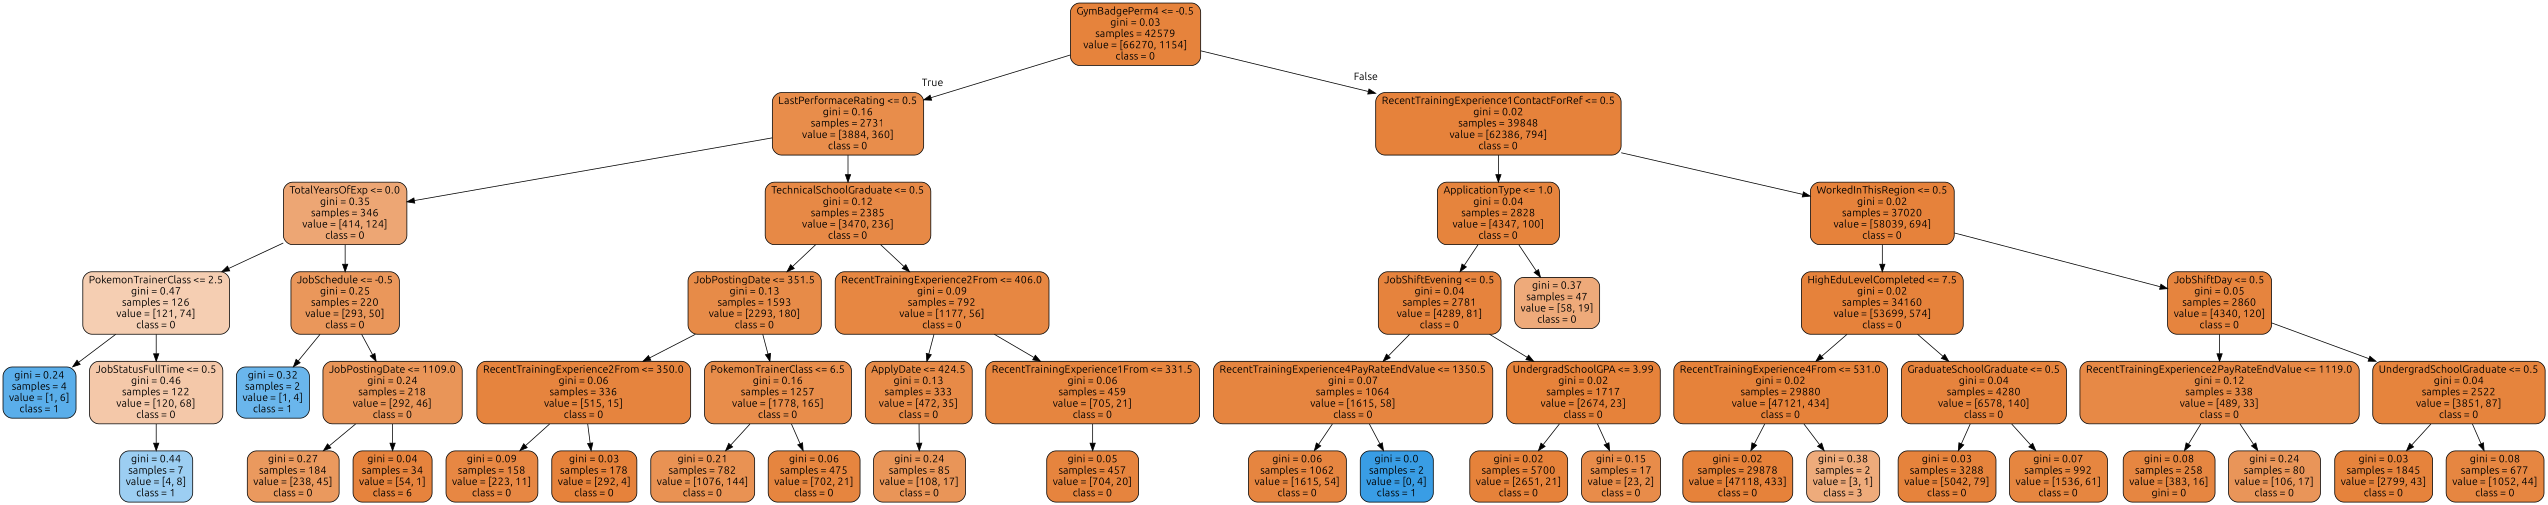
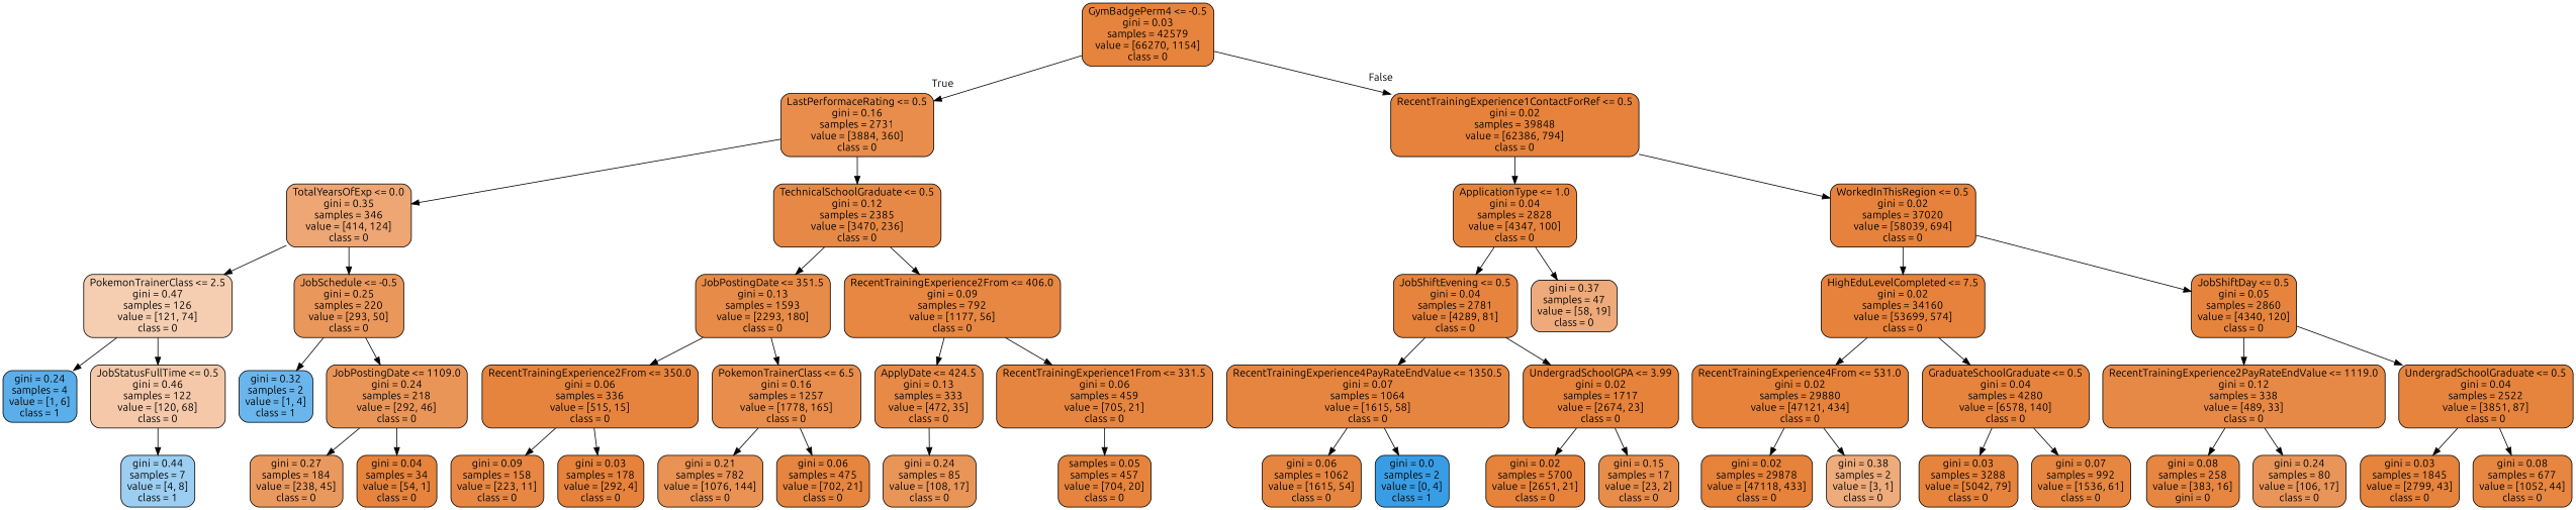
  digraph {
    fontname=Ubuntu
    node [color=black fillcolor="#e58139fc" fontname=Ubuntu shape=box style="filled, rounded"]
    edge [fontname=Ubuntu]
    n1 [fillcolor="#e58139fb" label="GymBadgePerm4 <= -0.5\ngini = 0.03\nsamples = 42579\nvalue = [66270, 1154]\nclass = 0"]
    n2 [fillcolor="#e58139e7" label="LastPerformaceRating <= 0.5\ngini = 0.16\nsamples = 2731\nvalue = [3884, 360]\nclass = 0"]
    n3 [label="RecentTrainingExperience1ContactForRef <= 0.5\ngini = 0.02\nsamples = 39848\nvalue = [62386, 794]\nclass = 0"]
    n4 [fillcolor="#e58139b3" label="TotalYearsOfExp <= 0.0\ngini = 0.35\nsamples = 346\nvalue = [414, 124]\nclass = 0"]
    n5 [fillcolor="#e58139ee" label="TechnicalSchoolGraduate <= 0.5\ngini = 0.12\nsamples = 2385\nvalue = [3470, 236]\nclass = 0"]
    n6 [fillcolor="#e58139f9" label="ApplicationType <= 1.0\ngini = 0.04\nsamples = 2828\nvalue = [4347, 100]\nclass = 0"]
    n7 [label="WorkedInThisRegion <= 0.5\ngini = 0.02\nsamples = 37020\nvalue = [58039, 694]\nclass = 0"]
    n8 [fillcolor="#e5813963" label="PokemonTrainerClass <= 2.5\ngini = 0.47\nsamples = 126\nvalue = [121, 74]\nclass = 0"]
    n9 [fillcolor="#e58139d3" label="JobSchedule <= -0.5\ngini = 0.25\nsamples = 220\nvalue = [293, 50]\nclass = 0"]
    n10 [fillcolor="#e58139eb" label="JobPostingDate <= 351.5\ngini = 0.13\nsamples = 1593\nvalue = [2293, 180]\nclass = 0"]
    n11 [fillcolor="#e58139f3" label="RecentTrainingExperience2From <= 406.0\ngini = 0.09\nsamples = 792\nvalue = [1177, 56]\nclass = 0"]
    n12 [fillcolor="#399de5d4" label="gini = 0.24\nsamples = 4\nvalue = [1, 6]\nclass = 1"]
    n13 [fillcolor="#e581396e" label="JobStatusFullTime <= 0.5\ngini = 0.46\nsamples = 122\nvalue = [120, 68]\nclass = 0"]
    n14 [fillcolor="#399de5bf" label="gini = 0.32\nsamples = 2\nvalue = [1, 4]\nclass = 1"]
    n15 [fillcolor="#e58139d7" label="JobPostingDate <= 1109.0\ngini = 0.24\nsamples = 218\nvalue = [292, 46]\nclass = 0"]
    n16 [fillcolor="#399de57f" label="gini = 0.44\nsamples = 7\nvalue = [4, 8]\nclass = 1"]
    n17 [fillcolor="#e58139cf" label="gini = 0.27\nsamples = 184\nvalue = [238, 45]\nclass = 0"]
-   n18 [fillcolor="#e58139fa" label="gini = 0.04\nsamples = 34\nvalue = [54, 1]\nclass = 6"]
+   n18 [fillcolor="#e58139fa" label="gini = 0.04\nsamples = 34\nvalue = [54, 1]\nclass = 0"]
    n19 [fillcolor="#e58139f8" label="RecentTrainingExperience2From <= 350.0\ngini = 0.06\nsamples = 336\nvalue = [515, 15]\nclass = 0"]
    n20 [fillcolor="#e58139e7" label="PokemonTrainerClass <= 6.5\ngini = 0.16\nsamples = 1257\nvalue = [1778, 165]\nclass = 0"]
    n21 [fillcolor="#e58139ec" label="ApplyDate <= 424.5\ngini = 0.13\nsamples = 333\nvalue = [472, 35]\nclass = 0"]
    n22 [fillcolor="#e58139f7" label="RecentTrainingExperience1From <= 331.5\ngini = 0.06\nsamples = 459\nvalue = [705, 21]\nclass = 0"]
    n23 [fillcolor="#e58139f2" label="gini = 0.09\nsamples = 158\nvalue = [223, 11]\nclass = 0"]
    n24 [label="gini = 0.03\nsamples = 178\nvalue = [292, 4]\nclass = 0"]
    n25 [fillcolor="#e58139dd" label="gini = 0.21\nsamples = 782\nvalue = [1076, 144]\nclass = 0"]
    n26 [fillcolor="#e58139f7" label="gini = 0.06\nsamples = 475\nvalue = [702, 21]\nclass = 0"]
    n27 [fillcolor="#e58139d7" label="gini = 0.24\nsamples = 85\nvalue = [108, 17]\nclass = 0"]
-   n28 [fillcolor="#e58139f8" label="gini = 0.05\nsamples = 457\nvalue = [704, 20]\nclass = 0"]
+   n28 [fillcolor="#e58139f8" label="samples = 0.05\nsamples = 457\nvalue = [704, 20]\nclass = 0"]
    n29 [fillcolor="#e58139fa" label="JobShiftEvening <= 0.5\ngini = 0.04\nsamples = 2781\nvalue = [4289, 81]\nclass = 0"]
    n30 [fillcolor="#e58139ab" label="gini = 0.37\nsamples = 47\nvalue = [58, 19]\nclass = 0"]
    n31 [label="HighEduLevelCompleted <= 7.5\ngini = 0.02\nsamples = 34160\nvalue = [53699, 574]\nclass = 0"]
    n32 [fillcolor="#e58139f8" label="JobShiftDay <= 0.5\ngini = 0.05\nsamples = 2860\nvalue = [4340, 120]\nclass = 0"]
    n33 [fillcolor="#e58139f6" label="RecentTrainingExperience4PayRateEndValue <= 1350.5\ngini = 0.07\nsamples = 1064\nvalue = [1615, 58]\nclass = 0"]
    n34 [fillcolor="#e58139fd" label="UndergradSchoolGPA <= 3.99\ngini = 0.02\nsamples = 1717\nvalue = [2674, 23]\nclass = 0"]
    n35 [fillcolor="#e58139f6" label="gini = 0.06\nsamples = 1062\nvalue = [1615, 54]\nclass = 0"]
    n36 [fillcolor="#399de5ff" label="gini = 0.0\nsamples = 2\nvalue = [0, 4]\nclass = 1"]
    n37 [fillcolor="#e58139fd" label="gini = 0.02\nsamples = 5700\nvalue = [2651, 21]\nclass = 0"]
    n38 [fillcolor="#e58139e9" label="gini = 0.15\nsamples = 17\nvalue = [23, 2]\nclass = 0"]
    n39 [fillcolor="#e58139fd" label="RecentTrainingExperience4From <= 531.0\ngini = 0.02\nsamples = 29880\nvalue = [47121, 434]\nclass = 0"]
    n40 [fillcolor="#e58139fa" label="GraduateSchoolGraduate <= 0.5\ngini = 0.04\nsamples = 4280\nvalue = [6578, 140]\nclass = 0"]
    n41 [fillcolor="#e58139ee" label="RecentTrainingExperience2PayRateEndValue <= 1119.0\ngini = 0.12\nsamples = 338\nvalue = [489, 33]\nclass = 0"]
    n42 [fillcolor="#e58139f9" label="UndergradSchoolGraduate <= 0.5\ngini = 0.04\nsamples = 2522\nvalue = [3851, 87]\nclass = 0"]
    n43 [fillcolor="#e58139fd" label="gini = 0.02\nsamples = 29878\nvalue = [47118, 433]\nclass = 0"]
-   n44 [fillcolor="#e58139aa" label="gini = 0.38\nsamples = 2\nvalue = [3, 1]\nclass = 3"]
+   n44 [fillcolor="#e58139aa" label="gini = 0.38\nsamples = 2\nvalue = [3, 1]\nclass = 0"]
    n45 [fillcolor="#e58139fb" label="gini = 0.03\nsamples = 3288\nvalue = [5042, 79]\nclass = 0"]
    n46 [fillcolor="#e58139f5" label="gini = 0.07\nsamples = 992\nvalue = [1536, 61]\nclass = 0"]
    n47 [fillcolor="#e58139f4" label="gini = 0.08\nsamples = 258\nvalue = [383, 16]\ngini = 0"]
    n48 [fillcolor="#e58139d6" label="gini = 0.24\nsamples = 80\nvalue = [106, 17]\nclass = 0"]
    n49 [fillcolor="#e58139fb" label="gini = 0.03\nsamples = 1845\nvalue = [2799, 43]\nclass = 0"]
    n50 [fillcolor="#e58139f4" label="gini = 0.08\nsamples = 677\nvalue = [1052, 44]\nclass = 0"]
    n1 -> n2 [headlabel=True labelangle=45 labeldistance=2.5]
    n1 -> n3 [headlabel=False labelangle=-45 labeldistance=2.5]
    n2 -> n4
    n2 -> n5
    n3 -> n6
    n3 -> n7
    n4 -> n8
    n4 -> n9
    n5 -> n10
    n5 -> n11
    n6 -> n29
    n6 -> n30
    n7 -> n31
    n7 -> n32
    n8 -> n12
    n8 -> n13
    n9 -> n14
    n9 -> n15
    n10 -> n19
    n10 -> n20
    n11 -> n21
    n11 -> n22
    n13 -> n16
    n15 -> n17
    n15 -> n18
    n19 -> n23
    n19 -> n24
    n20 -> n25
    n20 -> n26
    n21 -> n27
    n22 -> n28
    n29 -> n33
    n29 -> n34
    n31 -> n39
    n31 -> n40
    n32 -> n41
    n32 -> n42
    n33 -> n35
    n33 -> n36
    n34 -> n37
    n34 -> n38
    n39 -> n43
    n39 -> n44
    n40 -> n45
    n40 -> n46
    n41 -> n47
    n41 -> n48
    n42 -> n49
    n42 -> n50
  }
